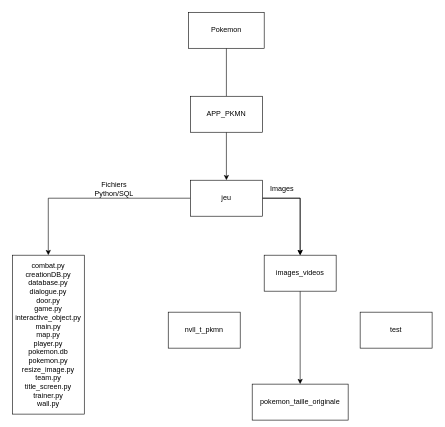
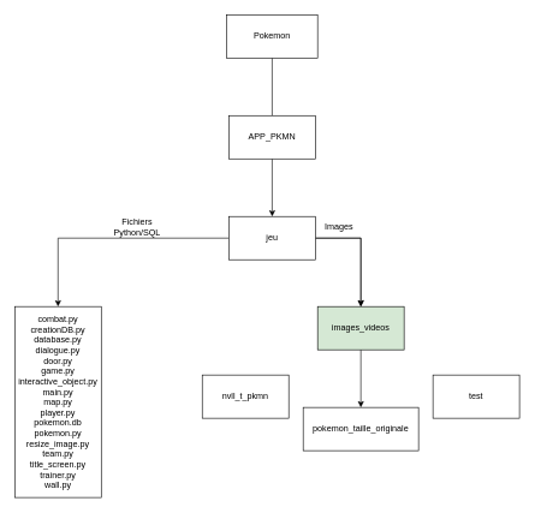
  <mxCell id="0" />
  <mxCell id="1" parent="0" />
  <mxCell id="2" value="" style="edgeStyle=orthogonalEdgeStyle;rounded=0;orthogonalLoop=1;jettySize=auto;html=1;endArrow=none;" edge="1" parent="1" source="3" target="5"><mxGeometry relative="1" as="geometry" /></mxCell>
  <mxCell id="3" value="Pokemon" style="rounded=0;whiteSpace=wrap;html=1;" vertex="1" parent="1"><mxGeometry x="314" y="20" width="126" height="60" as="geometry" /></mxCell>
  <mxCell id="4" value="" style="edgeStyle=orthogonalEdgeStyle;rounded=0;orthogonalLoop=1;jettySize=auto;html=1;" edge="1" parent="1" source="5" target="9"><mxGeometry relative="1" as="geometry" /></mxCell>
  <mxCell id="5" value="APP_PKMN" style="whiteSpace=wrap;html=1;rounded=0;" vertex="1" parent="1"><mxGeometry x="317" y="160" width="120" height="60" as="geometry" /></mxCell>
  <mxCell id="6" value="" style="edgeStyle=orthogonalEdgeStyle;rounded=0;orthogonalLoop=1;jettySize=auto;html=1;" edge="1" parent="1" source="9" target="11"><mxGeometry relative="1" as="geometry" /></mxCell>
  <mxCell id="7" value="" style="edgeStyle=orthogonalEdgeStyle;rounded=0;orthogonalLoop=1;jettySize=auto;html=1;" edge="1" parent="1" source="9" target="11"><mxGeometry relative="1" as="geometry" /></mxCell>
  <mxCell id="8" value="" style="edgeStyle=orthogonalEdgeStyle;rounded=0;orthogonalLoop=1;jettySize=auto;html=1;" edge="1" parent="1" source="9" target="12"><mxGeometry relative="1" as="geometry" /></mxCell>
  <mxCell id="9" value="jeu" style="whiteSpace=wrap;html=1;rounded=0;" vertex="1" parent="1"><mxGeometry x="317" y="300" width="120" height="60" as="geometry" /></mxCell>
  <mxCell id="10" value="" style="edgeStyle=orthogonalEdgeStyle;rounded=0;orthogonalLoop=1;jettySize=auto;html=1;" edge="1" parent="1" source="11" target="13"><mxGeometry relative="1" as="geometry" /></mxCell>
- <mxCell id="11" value="images_videos" style="whiteSpace=wrap;html=1;rounded=0;" vertex="1" parent="1"><mxGeometry x="440" y="425" width="120" height="60" as="geometry" /></mxCell>
+ <mxCell id="11" value="images_videos" style="whiteSpace=wrap;html=1;rounded=0;fillColor=#d5e8d4;" vertex="1" parent="1"><mxGeometry x="440" y="425" width="120" height="60" as="geometry" /></mxCell>
  <mxCell id="12" value="combat.py&lt;div&gt;creationDB.py&lt;/div&gt;&lt;div&gt;database.py&lt;/div&gt;&lt;div&gt;dialogue.py&lt;/div&gt;&lt;div&gt;door.py&lt;/div&gt;&lt;div&gt;game.py&lt;/div&gt;&lt;div&gt;interactive_object.py&lt;/div&gt;&lt;div&gt;main.py&lt;/div&gt;&lt;div&gt;map.py&lt;/div&gt;&lt;div&gt;player.py&lt;/div&gt;&lt;div&gt;pokemon.db&lt;/div&gt;&lt;div&gt;pokemon.py&lt;/div&gt;&lt;div&gt;resize_image.py&lt;/div&gt;&lt;div&gt;team.py&lt;/div&gt;&lt;div&gt;title_screen.py&lt;/div&gt;&lt;div&gt;trainer.py&lt;/div&gt;&lt;div&gt;wall.py&lt;/div&gt;" style="whiteSpace=wrap;html=1;rounded=0;" vertex="1" parent="1"><mxGeometry x="20" y="425" width="120" height="265" as="geometry" /></mxCell>
- <mxCell id="13" value="pokemon_taille_originale" style="whiteSpace=wrap;html=1;rounded=0;" vertex="1" parent="1"><mxGeometry x="420" y="640" width="160" height="60" as="geometry" /></mxCell>
+ <mxCell id="13" value="pokemon_taille_originale" style="whiteSpace=wrap;html=1;rounded=0;" vertex="1" parent="1"><mxGeometry x="420" y="565" width="160" height="60" as="geometry" /></mxCell>
  <mxCell id="14" value="nvll_t_pkmn" style="whiteSpace=wrap;html=1;rounded=0;" vertex="1" parent="1"><mxGeometry x="280" y="520" width="120" height="60" as="geometry" /></mxCell>
  <mxCell id="15" value="test" style="whiteSpace=wrap;html=1;rounded=0;" vertex="1" parent="1"><mxGeometry x="600" y="520" width="120" height="60" as="geometry" /></mxCell>
  <mxCell id="16" value="Fichiers Python/SQL" style="text;html=1;align=center;verticalAlign=middle;whiteSpace=wrap;rounded=0;" vertex="1" parent="1"><mxGeometry x="160" y="300" width="60" height="30" as="geometry" /></mxCell>
  <mxCell id="17" value="Images" style="text;html=1;align=center;verticalAlign=middle;whiteSpace=wrap;rounded=0;" vertex="1" parent="1"><mxGeometry x="440" y="300" width="60" height="30" as="geometry" /></mxCell>
